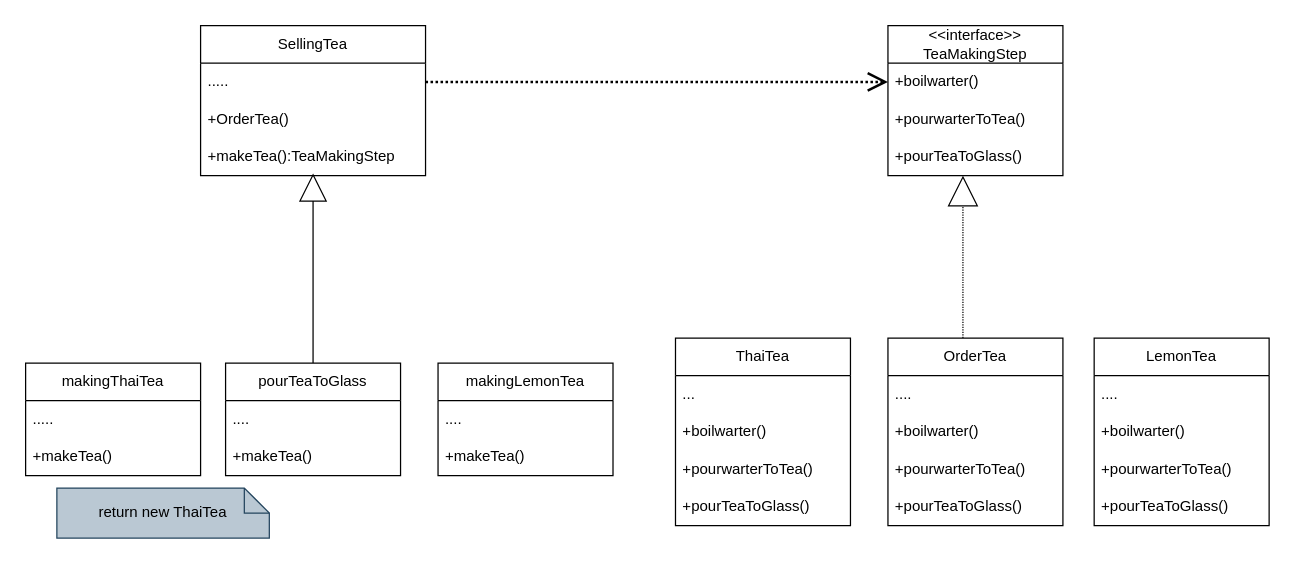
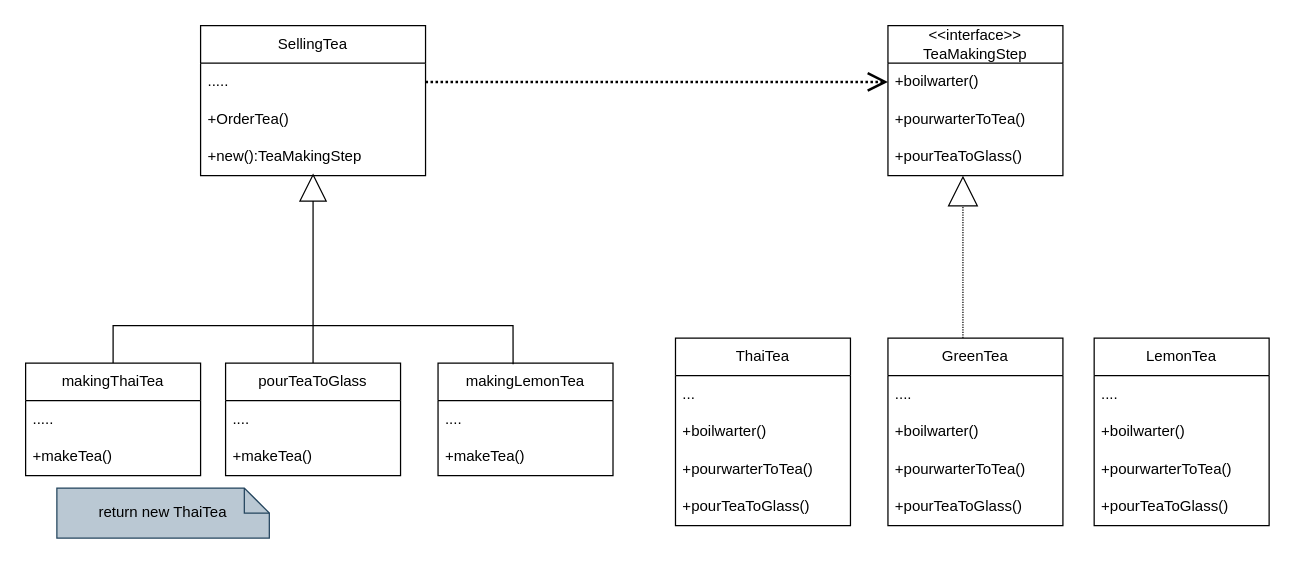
  <mxCell id="0" />
  <mxCell id="1" parent="0" />
  <mxCell id="2" value="SellingTea" style="swimlane;fontStyle=0;childLayout=stackLayout;horizontal=1;startSize=30;horizontalStack=0;resizeParent=1;resizeParentMax=0;resizeLast=0;collapsible=1;marginBottom=0;whiteSpace=wrap;html=1;" vertex="1" parent="1"><mxGeometry x="160" y="20" width="180" height="120" as="geometry" /></mxCell>
  <mxCell id="3" value="....." style="text;strokeColor=none;fillColor=none;align=left;verticalAlign=middle;spacingLeft=4;spacingRight=4;overflow=hidden;points=[[0,0.5],[1,0.5]];portConstraint=eastwest;rotatable=0;whiteSpace=wrap;html=1;" vertex="1" parent="2"><mxGeometry y="30" width="180" height="30" as="geometry" /></mxCell>
  <mxCell id="4" value="+OrderTea()" style="text;strokeColor=none;fillColor=none;align=left;verticalAlign=middle;spacingLeft=4;spacingRight=4;overflow=hidden;points=[[0,0.5],[1,0.5]];portConstraint=eastwest;rotatable=0;whiteSpace=wrap;html=1;" vertex="1" parent="2"><mxGeometry y="60" width="180" height="30" as="geometry" /></mxCell>
- <mxCell id="5" value="+makeTea():TeaMakingStep" style="text;strokeColor=none;fillColor=none;align=left;verticalAlign=middle;spacingLeft=4;spacingRight=4;overflow=hidden;points=[[0,0.5],[1,0.5]];portConstraint=eastwest;rotatable=0;whiteSpace=wrap;html=1;" vertex="1" parent="2"><mxGeometry y="90" width="180" height="30" as="geometry" /></mxCell>
+ <mxCell id="5" value="+new():TeaMakingStep" style="text;strokeColor=none;fillColor=none;align=left;verticalAlign=middle;spacingLeft=4;spacingRight=4;overflow=hidden;points=[[0,0.5],[1,0.5]];portConstraint=eastwest;rotatable=0;whiteSpace=wrap;html=1;" vertex="1" parent="2"><mxGeometry y="90" width="180" height="30" as="geometry" /></mxCell>
  <mxCell id="6" value="ThaiTea" style="swimlane;fontStyle=0;childLayout=stackLayout;horizontal=1;startSize=30;horizontalStack=0;resizeParent=1;resizeParentMax=0;resizeLast=0;collapsible=1;marginBottom=0;whiteSpace=wrap;html=1;" vertex="1" parent="1"><mxGeometry x="540" y="270" width="140" height="150" as="geometry"><mxRectangle x="410" y="720" width="80" height="30" as="alternateBounds" /></mxGeometry></mxCell>
  <mxCell id="7" value="..." style="text;strokeColor=none;fillColor=none;align=left;verticalAlign=middle;spacingLeft=4;spacingRight=4;overflow=hidden;points=[[0,0.5],[1,0.5]];portConstraint=eastwest;rotatable=0;whiteSpace=wrap;html=1;" vertex="1" parent="6"><mxGeometry y="30" width="140" height="30" as="geometry" /></mxCell>
  <mxCell id="8" value="+boilwarter()" style="text;strokeColor=none;fillColor=none;align=left;verticalAlign=middle;spacingLeft=4;spacingRight=4;overflow=hidden;points=[[0,0.5],[1,0.5]];portConstraint=eastwest;rotatable=0;whiteSpace=wrap;html=1;" vertex="1" parent="6"><mxGeometry y="60" width="140" height="30" as="geometry" /></mxCell>
  <mxCell id="9" value="+pourwarterToTea()" style="text;strokeColor=none;fillColor=none;align=left;verticalAlign=middle;spacingLeft=4;spacingRight=4;overflow=hidden;points=[[0,0.5],[1,0.5]];portConstraint=eastwest;rotatable=0;whiteSpace=wrap;html=1;" vertex="1" parent="6"><mxGeometry y="90" width="140" height="30" as="geometry" /></mxCell>
  <mxCell id="10" value="+pourTeaToGlass()" style="text;strokeColor=none;fillColor=none;align=left;verticalAlign=middle;spacingLeft=4;spacingRight=4;overflow=hidden;points=[[0,0.5],[1,0.5]];portConstraint=eastwest;rotatable=0;whiteSpace=wrap;html=1;" vertex="1" parent="6"><mxGeometry y="120" width="140" height="30" as="geometry" /></mxCell>
- <mxCell id="11" value="OrderTea" style="swimlane;fontStyle=0;childLayout=stackLayout;horizontal=1;startSize=30;horizontalStack=0;resizeParent=1;resizeParentMax=0;resizeLast=0;collapsible=1;marginBottom=0;whiteSpace=wrap;html=1;" vertex="1" parent="1"><mxGeometry x="710" y="270" width="140" height="150" as="geometry" /></mxCell>
+ <mxCell id="11" value="GreenTea" style="swimlane;fontStyle=0;childLayout=stackLayout;horizontal=1;startSize=30;horizontalStack=0;resizeParent=1;resizeParentMax=0;resizeLast=0;collapsible=1;marginBottom=0;whiteSpace=wrap;html=1;" vertex="1" parent="1"><mxGeometry x="710" y="270" width="140" height="150" as="geometry" /></mxCell>
  <mxCell id="12" value="...." style="text;strokeColor=none;fillColor=none;align=left;verticalAlign=middle;spacingLeft=4;spacingRight=4;overflow=hidden;points=[[0,0.5],[1,0.5]];portConstraint=eastwest;rotatable=0;whiteSpace=wrap;html=1;" vertex="1" parent="11"><mxGeometry y="30" width="140" height="30" as="geometry" /></mxCell>
  <mxCell id="13" value="+boilwarter()" style="text;strokeColor=none;fillColor=none;align=left;verticalAlign=middle;spacingLeft=4;spacingRight=4;overflow=hidden;points=[[0,0.5],[1,0.5]];portConstraint=eastwest;rotatable=0;whiteSpace=wrap;html=1;" vertex="1" parent="11"><mxGeometry y="60" width="140" height="30" as="geometry" /></mxCell>
  <mxCell id="14" value="+pourwarterToTea()" style="text;strokeColor=none;fillColor=none;align=left;verticalAlign=middle;spacingLeft=4;spacingRight=4;overflow=hidden;points=[[0,0.5],[1,0.5]];portConstraint=eastwest;rotatable=0;whiteSpace=wrap;html=1;" vertex="1" parent="11"><mxGeometry y="90" width="140" height="30" as="geometry" /></mxCell>
  <mxCell id="15" value="+pourTeaToGlass()" style="text;strokeColor=none;fillColor=none;align=left;verticalAlign=middle;spacingLeft=4;spacingRight=4;overflow=hidden;points=[[0,0.5],[1,0.5]];portConstraint=eastwest;rotatable=0;whiteSpace=wrap;html=1;" vertex="1" parent="11"><mxGeometry y="120" width="140" height="30" as="geometry" /></mxCell>
  <mxCell id="16" value="&amp;lt;&amp;lt;interface&amp;gt;&amp;gt;&lt;br&gt;TeaMakingStep" style="swimlane;fontStyle=0;childLayout=stackLayout;horizontal=1;startSize=30;horizontalStack=0;resizeParent=1;resizeParentMax=0;resizeLast=0;collapsible=1;marginBottom=0;whiteSpace=wrap;html=1;" vertex="1" parent="1"><mxGeometry x="710" y="20" width="140" height="120" as="geometry" /></mxCell>
  <mxCell id="17" value="+boilwarter()" style="text;strokeColor=none;fillColor=none;align=left;verticalAlign=middle;spacingLeft=4;spacingRight=4;overflow=hidden;points=[[0,0.5],[1,0.5]];portConstraint=eastwest;rotatable=0;whiteSpace=wrap;html=1;" vertex="1" parent="16"><mxGeometry y="30" width="140" height="30" as="geometry" /></mxCell>
  <mxCell id="18" value="+pourwarterToTea()" style="text;strokeColor=none;fillColor=none;align=left;verticalAlign=middle;spacingLeft=4;spacingRight=4;overflow=hidden;points=[[0,0.5],[1,0.5]];portConstraint=eastwest;rotatable=0;whiteSpace=wrap;html=1;" vertex="1" parent="16"><mxGeometry y="60" width="140" height="30" as="geometry" /></mxCell>
  <mxCell id="19" value="+pourTeaToGlass()" style="text;strokeColor=none;fillColor=none;align=left;verticalAlign=middle;spacingLeft=4;spacingRight=4;overflow=hidden;points=[[0,0.5],[1,0.5]];portConstraint=eastwest;rotatable=0;whiteSpace=wrap;html=1;" vertex="1" parent="16"><mxGeometry y="90" width="140" height="30" as="geometry" /></mxCell>
  <mxCell id="20" value="makingThaiTea" style="swimlane;fontStyle=0;childLayout=stackLayout;horizontal=1;startSize=30;horizontalStack=0;resizeParent=1;resizeParentMax=0;resizeLast=0;collapsible=1;marginBottom=0;whiteSpace=wrap;html=1;" vertex="1" parent="1"><mxGeometry x="20" y="290" width="140" height="90" as="geometry" /></mxCell>
  <mxCell id="21" value="....." style="text;strokeColor=none;fillColor=none;align=left;verticalAlign=middle;spacingLeft=4;spacingRight=4;overflow=hidden;points=[[0,0.5],[1,0.5]];portConstraint=eastwest;rotatable=0;whiteSpace=wrap;html=1;" vertex="1" parent="20"><mxGeometry y="30" width="140" height="30" as="geometry" /></mxCell>
  <mxCell id="22" value="+makeTea()" style="text;strokeColor=none;fillColor=none;align=left;verticalAlign=middle;spacingLeft=4;spacingRight=4;overflow=hidden;points=[[0,0.5],[1,0.5]];portConstraint=eastwest;rotatable=0;whiteSpace=wrap;html=1;" vertex="1" parent="20"><mxGeometry y="60" width="140" height="30" as="geometry" /></mxCell>
  <mxCell id="23" value="pourTeaToGlass" style="swimlane;fontStyle=0;childLayout=stackLayout;horizontal=1;startSize=30;horizontalStack=0;resizeParent=1;resizeParentMax=0;resizeLast=0;collapsible=1;marginBottom=0;whiteSpace=wrap;html=1;" vertex="1" parent="1"><mxGeometry x="180" y="290" width="140" height="90" as="geometry" /></mxCell>
  <mxCell id="24" value="...." style="text;strokeColor=none;fillColor=none;align=left;verticalAlign=middle;spacingLeft=4;spacingRight=4;overflow=hidden;points=[[0,0.5],[1,0.5]];portConstraint=eastwest;rotatable=0;whiteSpace=wrap;html=1;" vertex="1" parent="23"><mxGeometry y="30" width="140" height="30" as="geometry" /></mxCell>
  <mxCell id="25" value="+makeTea()" style="text;strokeColor=none;fillColor=none;align=left;verticalAlign=middle;spacingLeft=4;spacingRight=4;overflow=hidden;points=[[0,0.5],[1,0.5]];portConstraint=eastwest;rotatable=0;whiteSpace=wrap;html=1;" vertex="1" parent="23"><mxGeometry y="60" width="140" height="30" as="geometry" /></mxCell>
  <mxCell id="26" value="makingLemonTea" style="swimlane;fontStyle=0;childLayout=stackLayout;horizontal=1;startSize=30;horizontalStack=0;resizeParent=1;resizeParentMax=0;resizeLast=0;collapsible=1;marginBottom=0;whiteSpace=wrap;html=1;" vertex="1" parent="1"><mxGeometry x="350" y="290" width="140" height="90" as="geometry" /></mxCell>
  <mxCell id="27" value="...." style="text;strokeColor=none;fillColor=none;align=left;verticalAlign=middle;spacingLeft=4;spacingRight=4;overflow=hidden;points=[[0,0.5],[1,0.5]];portConstraint=eastwest;rotatable=0;whiteSpace=wrap;html=1;" vertex="1" parent="26"><mxGeometry y="30" width="140" height="30" as="geometry" /></mxCell>
  <mxCell id="28" value="+makeTea()" style="text;strokeColor=none;fillColor=none;align=left;verticalAlign=middle;spacingLeft=4;spacingRight=4;overflow=hidden;points=[[0,0.5],[1,0.5]];portConstraint=eastwest;rotatable=0;whiteSpace=wrap;html=1;" vertex="1" parent="26"><mxGeometry y="60" width="140" height="30" as="geometry" /></mxCell>
  <mxCell id="29" value="LemonTea" style="swimlane;fontStyle=0;childLayout=stackLayout;horizontal=1;startSize=30;horizontalStack=0;resizeParent=1;resizeParentMax=0;resizeLast=0;collapsible=1;marginBottom=0;whiteSpace=wrap;html=1;" vertex="1" parent="1"><mxGeometry x="875" y="270" width="140" height="150" as="geometry" /></mxCell>
  <mxCell id="30" value="...." style="text;strokeColor=none;fillColor=none;align=left;verticalAlign=middle;spacingLeft=4;spacingRight=4;overflow=hidden;points=[[0,0.5],[1,0.5]];portConstraint=eastwest;rotatable=0;whiteSpace=wrap;html=1;" vertex="1" parent="29"><mxGeometry y="30" width="140" height="30" as="geometry" /></mxCell>
  <mxCell id="31" value="+boilwarter()" style="text;strokeColor=none;fillColor=none;align=left;verticalAlign=middle;spacingLeft=4;spacingRight=4;overflow=hidden;points=[[0,0.5],[1,0.5]];portConstraint=eastwest;rotatable=0;whiteSpace=wrap;html=1;" vertex="1" parent="29"><mxGeometry y="60" width="140" height="30" as="geometry" /></mxCell>
  <mxCell id="32" value="+pourwarterToTea()" style="text;strokeColor=none;fillColor=none;align=left;verticalAlign=middle;spacingLeft=4;spacingRight=4;overflow=hidden;points=[[0,0.5],[1,0.5]];portConstraint=eastwest;rotatable=0;whiteSpace=wrap;html=1;" vertex="1" parent="29"><mxGeometry y="90" width="140" height="30" as="geometry" /></mxCell>
  <mxCell id="33" value="+pourTeaToGlass()" style="text;strokeColor=none;fillColor=none;align=left;verticalAlign=middle;spacingLeft=4;spacingRight=4;overflow=hidden;points=[[0,0.5],[1,0.5]];portConstraint=eastwest;rotatable=0;whiteSpace=wrap;html=1;" vertex="1" parent="29"><mxGeometry y="120" width="140" height="30" as="geometry" /></mxCell>
+ <mxCell id="34" value="" style="endArrow=none;html=1;rounded=0;entryX=0.429;entryY=0.011;entryDx=0;entryDy=0;exitX=0.5;exitY=0;exitDx=0;exitDy=0;entryPerimeter=0;" edge="1" parent="1" source="20" target="26"><mxGeometry width="50" height="50" relative="1" as="geometry"><mxPoint x="60" y="300" as="sourcePoint" /><mxPoint x="70" y="230" as="targetPoint" /><Array as="points"><mxPoint x="90" y="260" /><mxPoint x="410" y="260" /></Array></mxGeometry></mxCell>
  <mxCell id="35" value="" style="endArrow=block;html=1;rounded=0;exitX=0.5;exitY=0;exitDx=0;exitDy=0;entryX=0.5;entryY=0.94;entryDx=0;entryDy=0;entryPerimeter=0;endFill=0;strokeWidth=1;endSize=20;" edge="1" parent="1" source="23" target="5"><mxGeometry width="50" height="50" relative="1" as="geometry"><mxPoint x="250" y="250" as="sourcePoint" /><mxPoint x="300" y="200" as="targetPoint" /></mxGeometry></mxCell>
  <mxCell id="36" value="" style="endArrow=open;dashed=1;html=1;dashPattern=1 1;strokeWidth=2;rounded=0;exitX=1;exitY=0.5;exitDx=0;exitDy=0;entryX=0;entryY=0.5;entryDx=0;entryDy=0;endFill=0;endSize=12;" edge="1" parent="1" source="3" target="17"><mxGeometry width="50" height="50" relative="1" as="geometry"><mxPoint x="390" y="120" as="sourcePoint" /><mxPoint x="440" y="70" as="targetPoint" /></mxGeometry></mxCell>
  <mxCell id="37" value="" style="endArrow=block;html=1;rounded=0;endFill=0;endSize=22;dashed=1;dashPattern=1 1;" edge="1" parent="1"><mxGeometry width="50" height="50" relative="1" as="geometry"><mxPoint x="770" y="270" as="sourcePoint" /><mxPoint x="770" y="140" as="targetPoint" /></mxGeometry></mxCell>
  <mxCell id="38" value="return new ThaiTea" style="shape=note;size=20;whiteSpace=wrap;html=1;fillColor=#bac8d3;strokeColor=#23445d;" vertex="1" parent="1"><mxGeometry x="45" y="390" width="170" height="40" as="geometry" /></mxCell>
